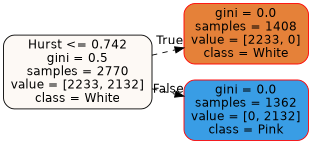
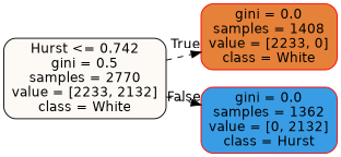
  digraph {
    rankdir=LR
    node [color=red fontname=helvetica shape=box style="filled, rounded"]
    edge [fontname=helvetica labeldistance=2.5 style=dashed]
    n1 [color=black fillcolor="#e581390c" label="Hurst <= 0.742\ngini = 0.5\nsamples = 2770\nvalue = [2233, 2132]\nclass = White"]
    n2 [fillcolor="#e58139ff" label="gini = 0.0\nsamples = 1408\nvalue = [2233, 0]\nclass = White"]
-   n3 [fillcolor="#399de5ff" label="gini = 0.0\nsamples = 1362\nvalue = [0, 2132]\nclass = Pink"]
+   n3 [fillcolor="#399de5ff" label="gini = 0.0\nsamples = 1362\nvalue = [0, 2132]\nclass = Hurst"]
    n1 -> n2 [headlabel=True labelangle=45]
    n1 -> n3 [headlabel=False labelangle=-45]
  }
